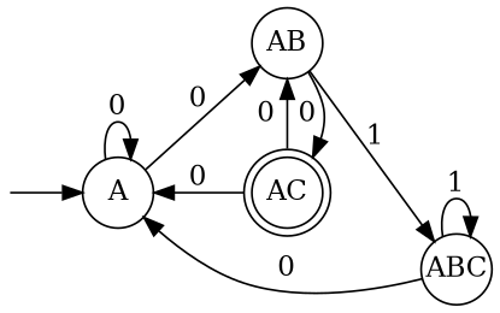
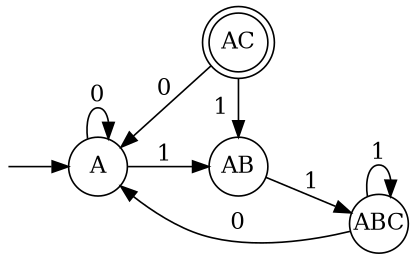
  digraph {
    rankdir=LR
    node [fixedsize=true shape=circle]
    n1 [height=0 label=" " shape=none width=0]
    AC [height=0.5 shape=doublecircle width=0.5]
    AB [height=0.5 width=0.5]
    A [height=0.5 width=0.5]
    ABC [height=0.5 width=0.5]
    subgraph sub_1 {
      rank=min
      n1
    }
    subgraph sub_2 {
      rank=same
      AC
      AB
    }
    n1 -> A
-   AC -> AB [label=0]
+   AC -> AB [label=1]
    AC -> A [label=0]
-   AB -> AC [label=0]
    AB -> ABC [label=1]
-   A -> AB [label=0]
+   A -> AB [label=1]
    A -> A [label=0]
    ABC -> A [label=0]
    ABC -> ABC [label=1]
  }
